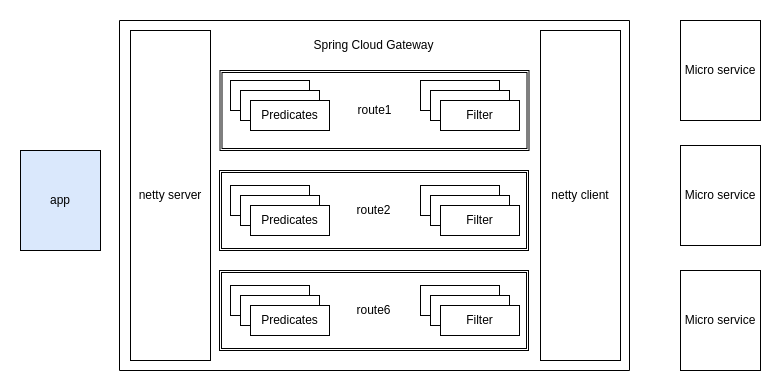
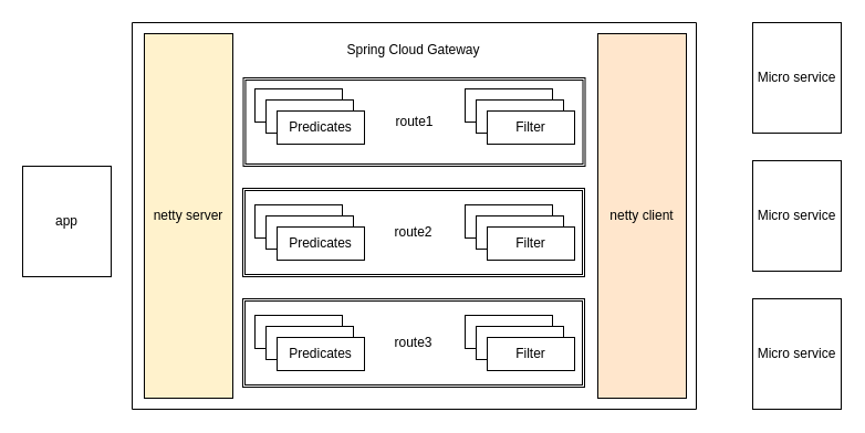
  <mxCell id="0" />
  <mxCell id="1" parent="0" />
  <mxCell id="2" value="" style="swimlane;startSize=0;" vertex="1" parent="1"><mxGeometry x="119" y="20" width="510" height="350" as="geometry" /></mxCell>
- <mxCell id="3" value="netty server" style="whiteSpace=wrap;html=1;" vertex="1" parent="2"><mxGeometry x="11" y="10" width="80" height="330" as="geometry" /></mxCell>
- <mxCell id="4" value="netty client" style="whiteSpace=wrap;html=1;" vertex="1" parent="2"><mxGeometry x="421" y="10" width="80" height="330" as="geometry" /></mxCell>
+ <mxCell id="3" value="netty server" style="whiteSpace=wrap;html=1;fillColor=#fff2cc;" vertex="1" parent="2"><mxGeometry x="11" y="10" width="80" height="330" as="geometry" /></mxCell>
+ <mxCell id="4" value="netty client" style="whiteSpace=wrap;html=1;fillColor=#ffe6cc;" vertex="1" parent="2"><mxGeometry x="421" y="10" width="80" height="330" as="geometry" /></mxCell>
  <mxCell id="5" value="route1" style="shape=ext;double=1;rounded=0;whiteSpace=wrap;html=1;" vertex="1" parent="2"><mxGeometry x="100.5" y="50" width="309" height="80" as="geometry" /></mxCell>
  <mxCell id="6" value="route2" style="shape=ext;double=1;rounded=0;whiteSpace=wrap;html=1;" vertex="1" parent="2"><mxGeometry x="100" y="150" width="309" height="80" as="geometry" /></mxCell>
- <mxCell id="7" value="route6" style="shape=ext;double=1;rounded=0;whiteSpace=wrap;html=1;" vertex="1" parent="2"><mxGeometry x="100" y="250" width="309" height="80" as="geometry" /></mxCell>
+ <mxCell id="7" value="route3" style="shape=ext;double=1;rounded=0;whiteSpace=wrap;html=1;" vertex="1" parent="2"><mxGeometry x="100" y="250" width="309" height="80" as="geometry" /></mxCell>
  <mxCell id="8" value="Spring Cloud Gateway" style="text;html=1;strokeColor=none;fillColor=none;align=center;verticalAlign=middle;whiteSpace=wrap;rounded=0;" vertex="1" parent="2"><mxGeometry x="182" y="10" width="145" height="30" as="geometry" /></mxCell>
  <mxCell id="9" value="Predicates" style="rounded=0;whiteSpace=wrap;html=1;" vertex="1" parent="2"><mxGeometry x="111" y="60" width="79" height="30" as="geometry" /></mxCell>
  <mxCell id="10" value="Predicates" style="rounded=0;whiteSpace=wrap;html=1;" vertex="1" parent="2"><mxGeometry x="111" y="165" width="79" height="30" as="geometry" /></mxCell>
  <mxCell id="11" value="Predicates" style="rounded=0;whiteSpace=wrap;html=1;" vertex="1" parent="2"><mxGeometry x="121" y="175" width="79" height="30" as="geometry" /></mxCell>
  <mxCell id="12" value="Predicates" style="rounded=0;whiteSpace=wrap;html=1;" vertex="1" parent="2"><mxGeometry x="131" y="185" width="79" height="30" as="geometry" /></mxCell>
  <mxCell id="13" value="Predicates" style="rounded=0;whiteSpace=wrap;html=1;" vertex="1" parent="2"><mxGeometry x="111" y="265" width="79" height="30" as="geometry" /></mxCell>
  <mxCell id="14" value="Predicates" style="rounded=0;whiteSpace=wrap;html=1;" vertex="1" parent="2"><mxGeometry x="121" y="275" width="79" height="30" as="geometry" /></mxCell>
  <mxCell id="15" value="Predicates" style="rounded=0;whiteSpace=wrap;html=1;" vertex="1" parent="2"><mxGeometry x="131" y="285" width="79" height="30" as="geometry" /></mxCell>
  <mxCell id="16" value="Filter" style="rounded=0;whiteSpace=wrap;html=1;" vertex="1" parent="2"><mxGeometry x="301" y="60" width="79" height="30" as="geometry" /></mxCell>
  <mxCell id="17" value="Filter" style="rounded=0;whiteSpace=wrap;html=1;" vertex="1" parent="2"><mxGeometry x="301" y="165" width="79" height="30" as="geometry" /></mxCell>
  <mxCell id="18" value="Filter" style="rounded=0;whiteSpace=wrap;html=1;" vertex="1" parent="2"><mxGeometry x="311" y="175" width="79" height="30" as="geometry" /></mxCell>
  <mxCell id="19" value="Filter" style="rounded=0;whiteSpace=wrap;html=1;" vertex="1" parent="2"><mxGeometry x="321" y="185" width="79" height="30" as="geometry" /></mxCell>
  <mxCell id="20" value="Filter" style="rounded=0;whiteSpace=wrap;html=1;" vertex="1" parent="2"><mxGeometry x="301" y="265" width="79" height="30" as="geometry" /></mxCell>
  <mxCell id="21" value="Filter" style="rounded=0;whiteSpace=wrap;html=1;" vertex="1" parent="2"><mxGeometry x="311" y="275" width="79" height="30" as="geometry" /></mxCell>
  <mxCell id="22" value="Filter" style="rounded=0;whiteSpace=wrap;html=1;" vertex="1" parent="2"><mxGeometry x="321" y="285" width="79" height="30" as="geometry" /></mxCell>
- <mxCell id="23" value="app" style="whiteSpace=wrap;html=1;fillColor=#dae8fc;" vertex="1" parent="1"><mxGeometry x="20" y="150" width="80" height="100" as="geometry" /></mxCell>
+ <mxCell id="23" value="app" style="whiteSpace=wrap;html=1;" vertex="1" parent="1"><mxGeometry x="20" y="150" width="80" height="100" as="geometry" /></mxCell>
  <mxCell id="24" value="Predicates" style="rounded=0;whiteSpace=wrap;html=1;" vertex="1" parent="1"><mxGeometry x="240" y="90" width="79" height="30" as="geometry" /></mxCell>
  <mxCell id="25" value="Predicates" style="rounded=0;whiteSpace=wrap;html=1;" vertex="1" parent="1"><mxGeometry x="250" y="100" width="79" height="30" as="geometry" /></mxCell>
  <mxCell id="26" value="Filter" style="rounded=0;whiteSpace=wrap;html=1;" vertex="1" parent="1"><mxGeometry x="430" y="90" width="79" height="30" as="geometry" /></mxCell>
  <mxCell id="27" value="Filter" style="rounded=0;whiteSpace=wrap;html=1;" vertex="1" parent="1"><mxGeometry x="440" y="100" width="79" height="30" as="geometry" /></mxCell>
  <mxCell id="28" value="Micro service" style="whiteSpace=wrap;html=1;" vertex="1" parent="1"><mxGeometry x="680" y="20" width="80" height="100" as="geometry" /></mxCell>
  <mxCell id="29" value="Micro service" style="whiteSpace=wrap;html=1;" vertex="1" parent="1"><mxGeometry x="680" y="145" width="80" height="100" as="geometry" /></mxCell>
  <mxCell id="30" value="Micro service" style="whiteSpace=wrap;html=1;" vertex="1" parent="1"><mxGeometry x="680" y="270" width="80" height="100" as="geometry" /></mxCell>
